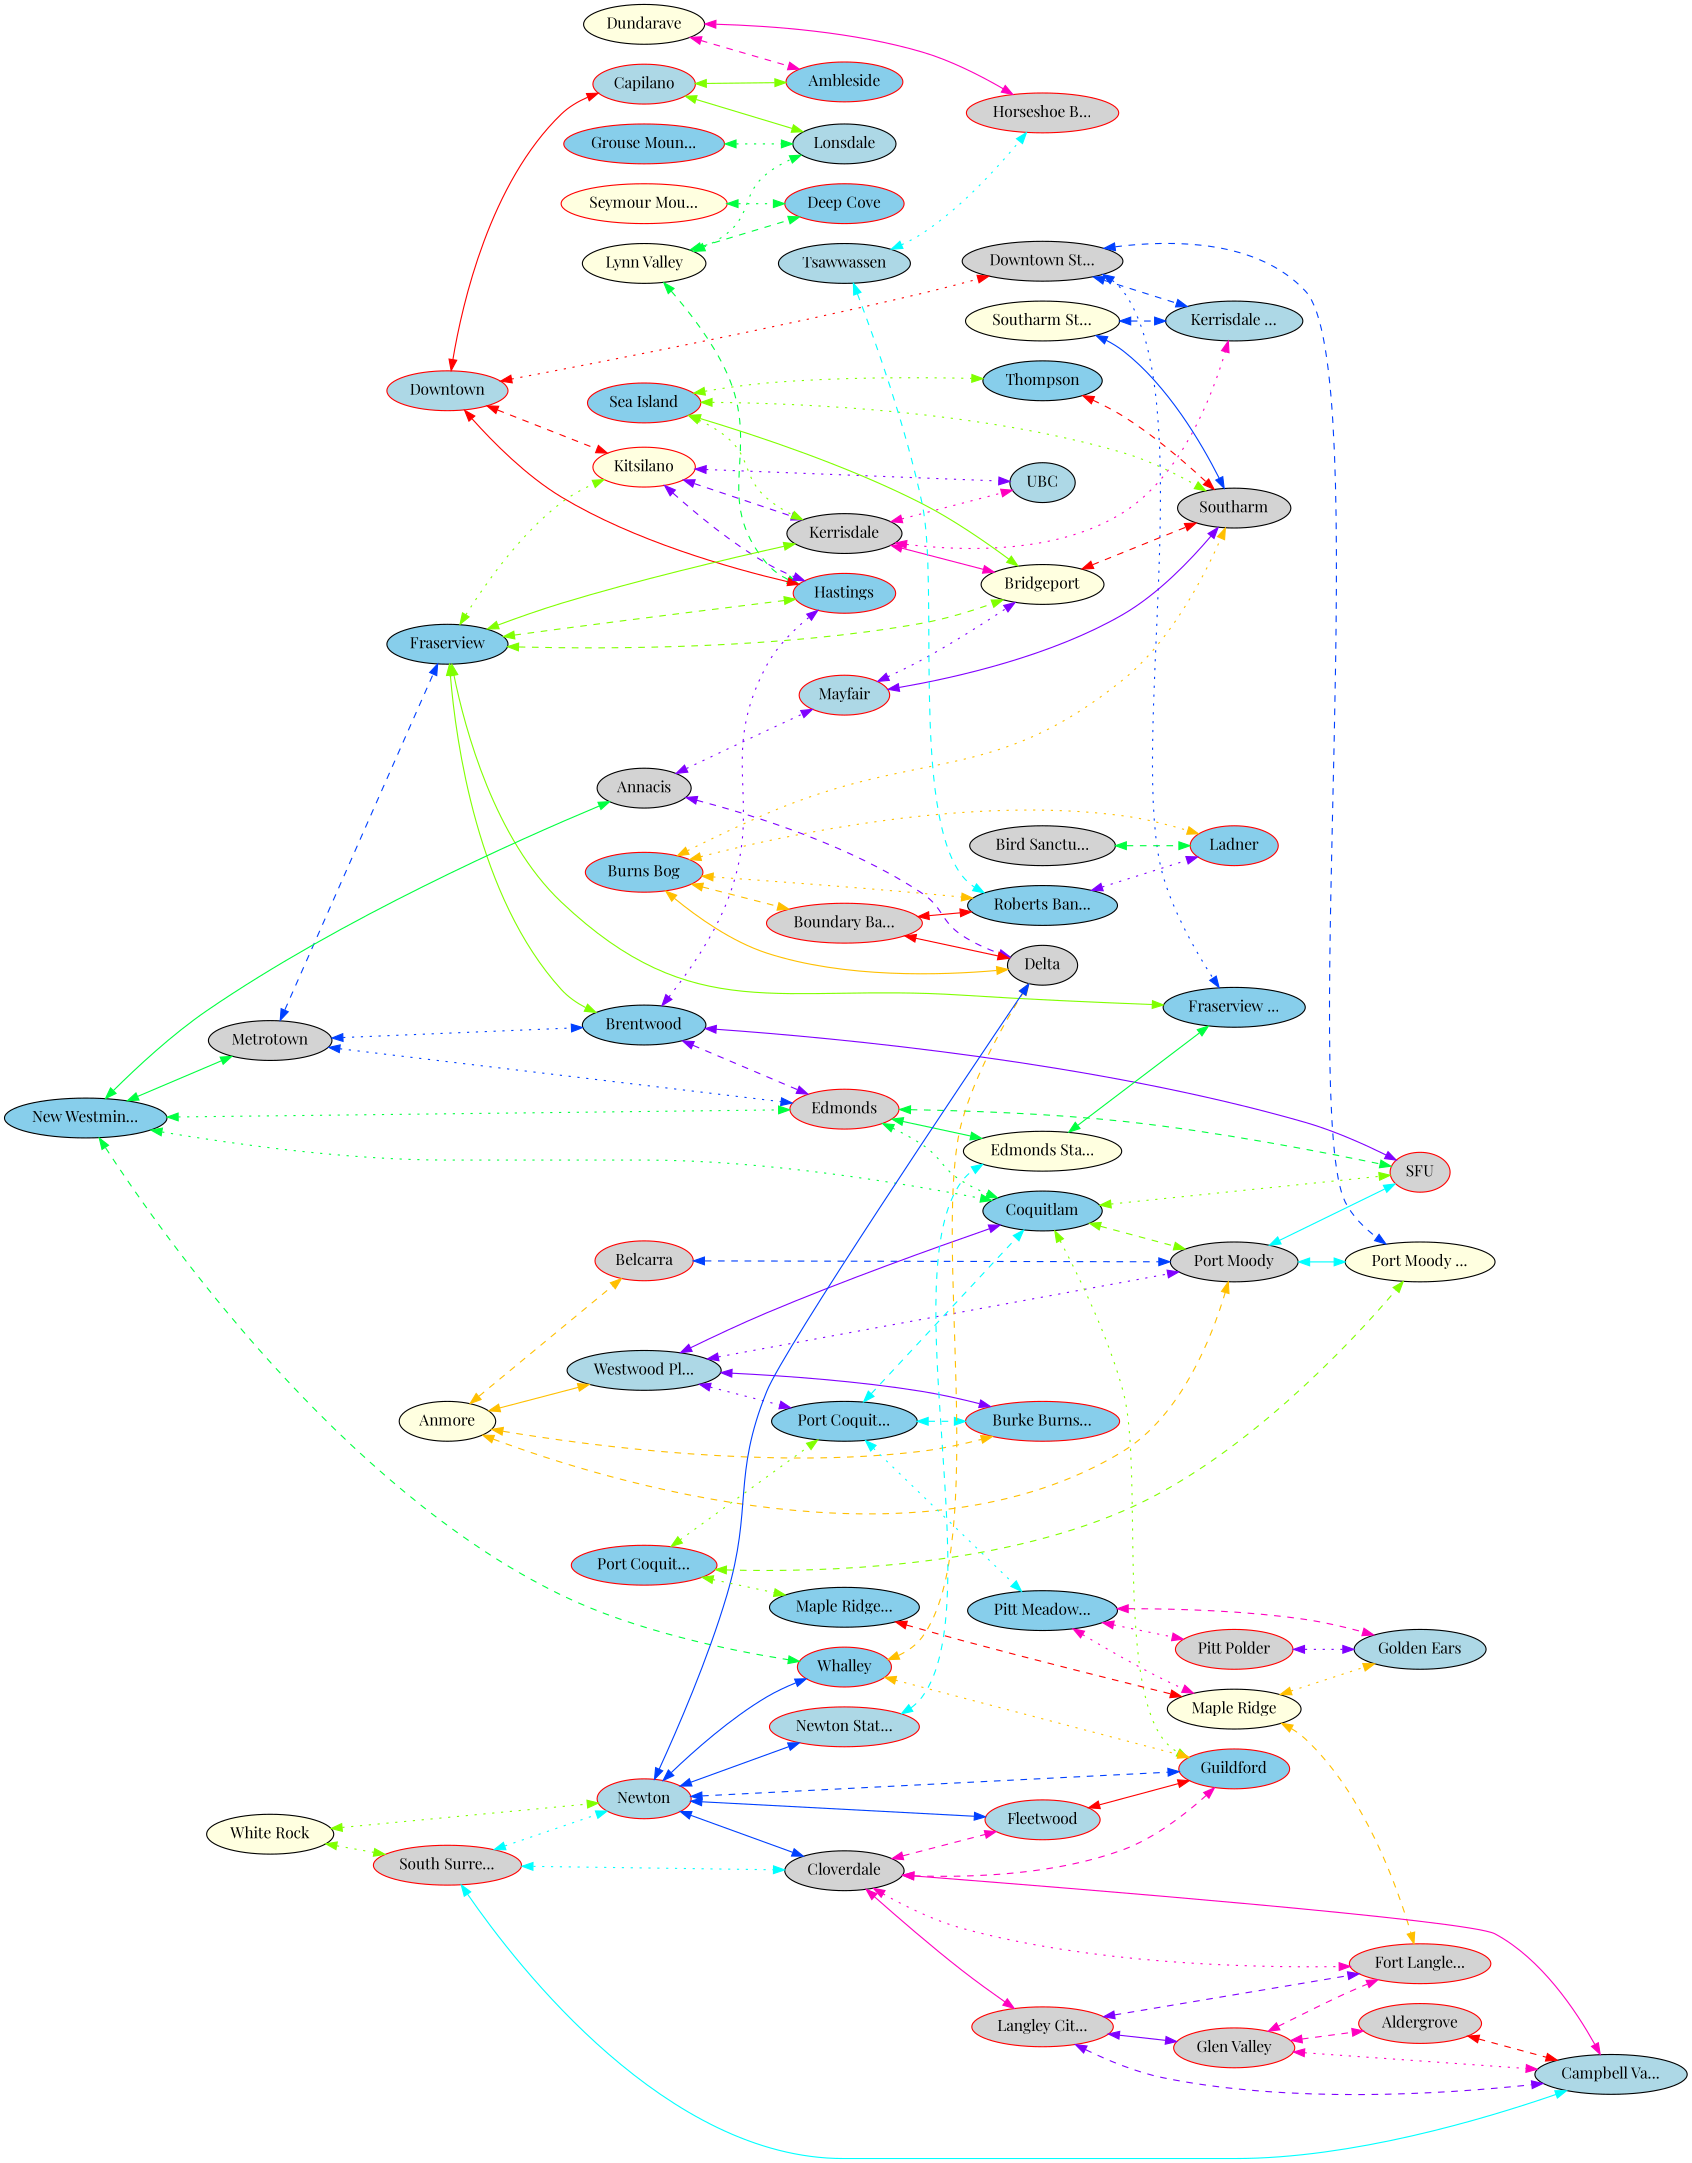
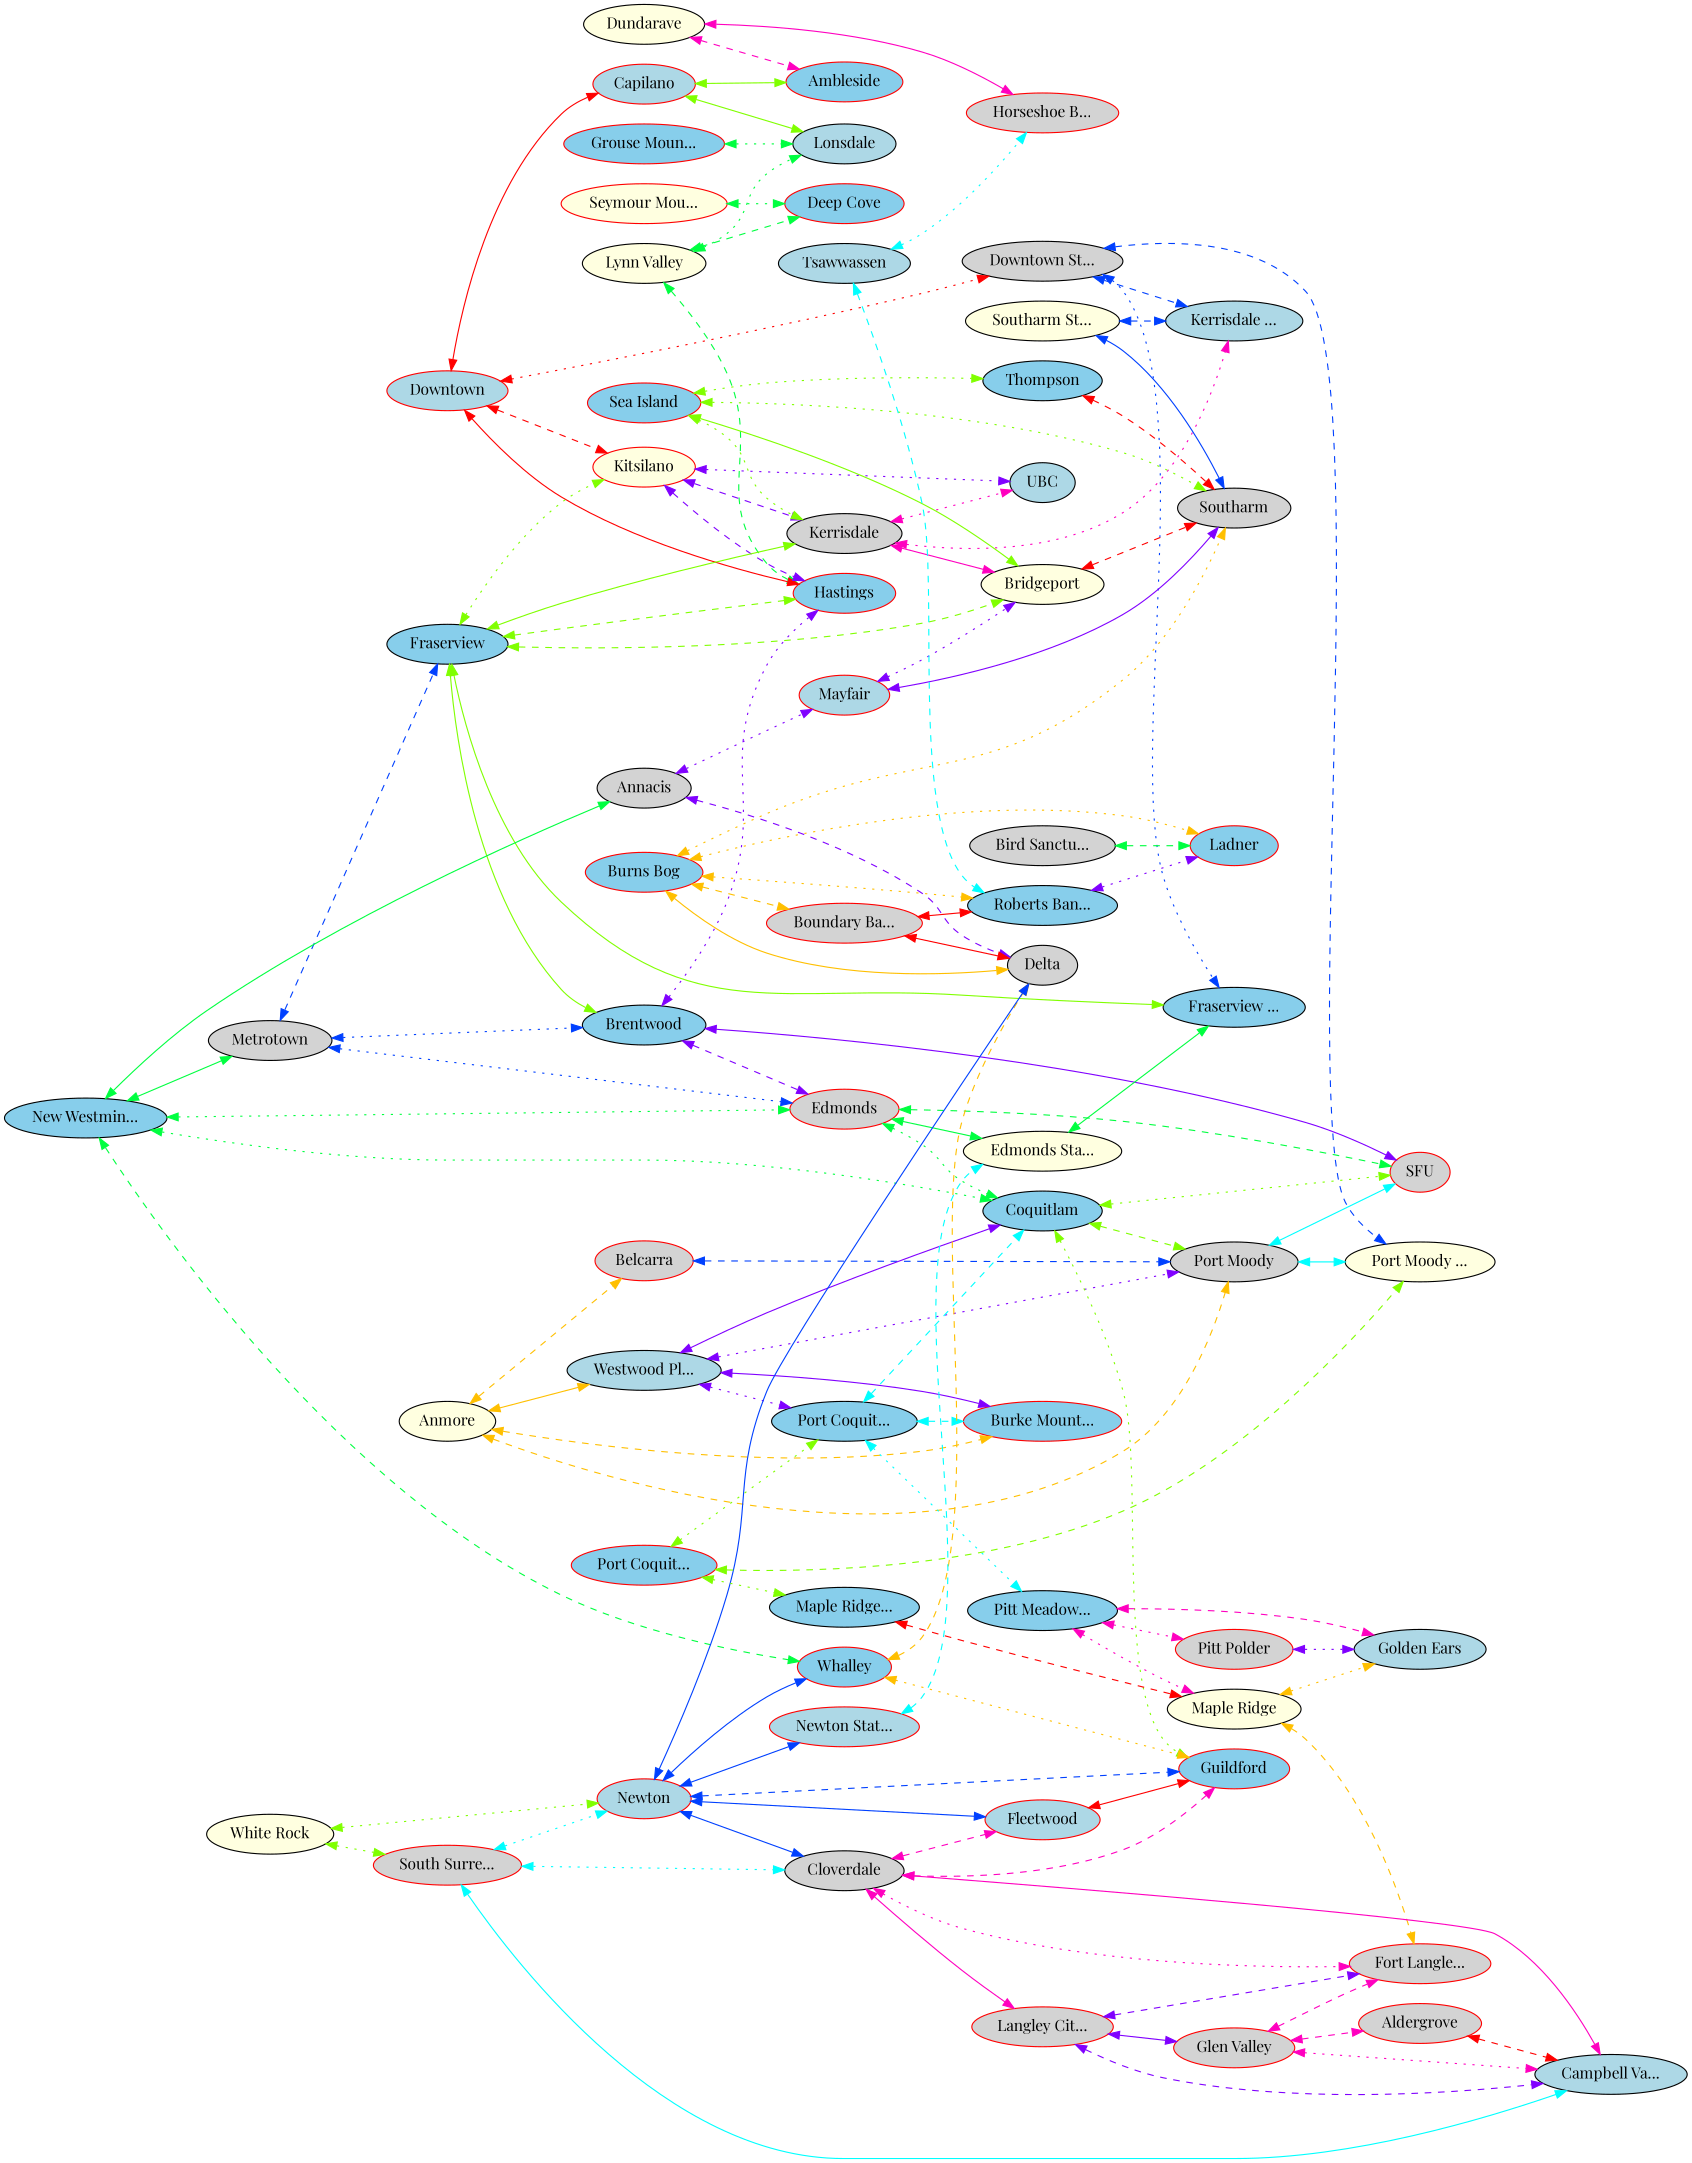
  graph {
    fontname="Playfair Display"
    rankdir=LR
    node [color=black fillcolor=skyblue fontname="Playfair Display" style=filled]
    edge [color="0.25,1,1" dir=both fontname="Playfair Display" style=dotted]
    n1 [color=red fillcolor=lightgrey label="Horseshoe B..."]
    n2 [color=red label="Grouse Moun..."]
    n3 [fillcolor=lightblue label=Lonsdale]
    n4 [color=red fillcolor=lightyellow label="Seymour Mou..."]
    n5 [color=red label="Deep Cove"]
    n6 [color=red label=Ambleside]
    n7 [fillcolor=lightyellow label=Dundarave]
    n8 [color=red fillcolor=lightblue label=Capilano]
    n9 [fillcolor=lightyellow label="Lynn Valley"]
    n10 [color=red label=Hastings]
    n11 [color=red fillcolor=lightgrey label=Belcarra]
    n12 [fillcolor=lightgrey label="Port Moody"]
    n13 [color=red fillcolor=lightgrey label=SFU]
    n14 [fillcolor=lightyellow label="Port Moody ..."]
    n15 [fillcolor=lightyellow label=Anmore]
-   n16 [color=red label="Burke Burns..."]
+   n16 [color=red label="Burke Mount..."]
    n17 [fillcolor=lightblue label="Westwood Pl..."]
    n18 [label=Coquitlam]
    n19 [label="Port Coquit..."]
    n20 [color=red label=Guildford]
    n21 [label="Pitt Meadow..."]
    n22 [color=red fillcolor=lightgrey label="Pitt Polder"]
    n23 [fillcolor=lightblue label="Golden Ears"]
    n24 [fillcolor=lightyellow label="Maple Ridge"]
    n25 [color=red fillcolor=lightgrey label="Fort Langle..."]
    n26 [color=red fillcolor=lightblue label=Downtown]
    n27 [color=red fillcolor=lightyellow label=Kitsilano]
    n28 [fillcolor=lightgrey label="Downtown St..."]
    n29 [fillcolor=lightblue label=UBC]
    n30 [fillcolor=lightgrey label=Kerrisdale]
    n31 [fillcolor=lightblue label="Kerrisdale ..."]
    n32 [label="Fraserview ..."]
    n33 [fillcolor=lightyellow label=Bridgeport]
    n34 [fillcolor=lightgrey label=Southarm]
    n35 [label=Fraserview]
    n36 [label=Brentwood]
    n37 [color=red fillcolor=lightgrey label=Edmonds]
    n38 [fillcolor=lightyellow label="Edmonds Sta..."]
    n39 [fillcolor=lightgrey label=Metrotown]
    n40 [label="New Westmin..."]
    n41 [fillcolor=lightgrey label=Annacis]
    n42 [color=red label=Whalley]
    n43 [color=red fillcolor=lightblue label=Mayfair]
    n44 [fillcolor=lightgrey label=Delta]
    n45 [color=red label="Sea Island"]
    n46 [label=Thompson]
    n47 [fillcolor=lightblue label=Tsawwassen]
    n48 [label="Roberts Ban..."]
    n49 [color=red label=Ladner]
    n50 [fillcolor=lightgrey label="Bird Sanctu..."]
    n51 [color=red label="Burns Bog"]
    n52 [color=red fillcolor=lightgrey label="Boundary Ba..."]
    n53 [color=red fillcolor=lightblue label=Fleetwood]
    n54 [color=red fillcolor=lightblue label=Newton]
    n55 [fillcolor=lightgrey label=Cloverdale]
    n56 [color=red fillcolor=lightblue label="Newton Stat..."]
    n57 [color=red fillcolor=lightgrey label="Langley Cit..."]
    n58 [fillcolor=lightblue label="Campbell Va..."]
    n59 [color=red fillcolor=lightgrey label="Glen Valley"]
    n60 [color=red fillcolor=lightgrey label="South Surre..."]
    n61 [fillcolor=lightyellow label="White Rock"]
    n62 [color=red fillcolor=lightgrey label=Aldergrove]
    n63 [label="Maple Ridge..."]
    n64 [color=red label="Port Coquit..."]
    n65 [fillcolor=lightyellow label="Southarm St..."]
    n2 -- n3 [color="0.375,1,1"]
    n4 -- n5 [color="0.375,1,1"]
    n7 -- n1 [color="0.875,1,1" style=solid]
    n7 -- n6 [color="0.875,1,1" style=dashed]
    n8 -- n3 [style=solid]
    n8 -- n6 [style=solid]
    n9 -- n3 [color="0.375,1,1"]
    n9 -- n5 [color="0.375,1,1" style=dashed]
    n9 -- n10 [color="0.375,1,1" style=dashed]
    n11 -- n12 [color="0.625,1,1" style=dashed]
    n12 -- n13 [color="0.5,1,1" style=solid]
    n12 -- n14 [color="0.5,1,1" style=solid]
    n15 -- n11 [color="0.125,1,1" style=dashed]
    n15 -- n12 [color="0.125,1,1" style=dashed]
    n15 -- n16 [color="0.125,1,1" style=dashed]
    n15 -- n17 [color="0.125,1,1" style=solid]
    n17 -- n12 [color="0.75,1,1"]
    n17 -- n16 [color="0.75,1,1" style=solid]
    n17 -- n18 [color="0.75,1,1" style=solid]
    n17 -- n19 [color="0.75,1,1"]
    n18 -- n12 [style=dashed]
    n18 -- n13
    n18 -- n20
    n19 -- n16 [color="0.5,1,1" style=dashed]
    n19 -- n18 [color="0.5,1,1" style=dashed]
    n19 -- n21 [color="0.5,1,1"]
    n21 -- n22 [color="0.875,1,1"]
    n21 -- n23 [color="0.875,1,1" style=dashed]
    n21 -- n24 [color="0.875,1,1"]
    n22 -- n23 [color="0.75,1,1"]
    n24 -- n23 [color="0.125,1,1"]
    n24 -- n25 [color="0.125,1,1" style=dashed]
    n26 -- n8 [color="1,1,1" style=solid]
    n26 -- n10 [color="1,1,1" style=solid]
    n26 -- n27 [color="1,1,1" style=dashed]
    n26 -- n28 [color="1,1,1"]
    n27 -- n10 [color="0.75,1,1" style=dashed]
    n27 -- n29 [color="0.75,1,1"]
    n27 -- n30 [color="0.75,1,1" style=dashed]
    n28 -- n14 [color="0.625,1,1" style=dashed]
    n28 -- n31 [color="0.625,1,1" style=dashed]
    n28 -- n32 [color="0.625,1,1"]
    n30 -- n29 [color="0.875,1,1"]
    n30 -- n31 [color="0.875,1,1"]
    n30 -- n33 [color="0.875,1,1" style=solid]
    n33 -- n34 [color="1,1,1" style=dashed]
    n35 -- n10 [style=dashed]
    n35 -- n27
    n35 -- n30 [style=solid]
    n35 -- n32 [style=solid]
    n35 -- n33 [style=dashed]
    n35 -- n36 [style=solid]
    n36 -- n10 [color="0.75,1,1"]
    n36 -- n13 [color="0.75,1,1" style=solid]
    n36 -- n37 [color="0.75,1,1" style=dashed]
    n37 -- n13 [color="0.375,1,1" style=dashed]
    n37 -- n18 [color="0.375,1,1"]
    n37 -- n38 [color="0.375,1,1" style=solid]
    n38 -- n32 [color="0.375,1,1" style=solid]
    n39 -- n35 [color="0.625,1,1" style=dashed]
    n39 -- n36 [color="0.625,1,1"]
    n39 -- n37 [color="0.625,1,1"]
    n40 -- n18 [color="0.375,1,1"]
    n40 -- n37 [color="0.375,1,1"]
    n40 -- n39 [color="0.375,1,1" style=solid]
    n40 -- n41 [color="0.375,1,1" style=solid]
    n40 -- n42 [color="0.375,1,1" style=dashed]
    n41 -- n43 [color="0.75,1,1"]
    n41 -- n44 [color="0.75,1,1" style=dashed]
    n42 -- n20 [color="0.125,1,1"]
    n42 -- n44 [color="0.125,1,1" style=dashed]
    n43 -- n33 [color="0.75,1,1"]
    n43 -- n34 [color="0.75,1,1" style=solid]
    n45 -- n30
    n45 -- n33 [style=solid]
    n45 -- n34
    n45 -- n46
    n46 -- n34 [color="1,1,1" style=dashed]
    n47 -- n1 [color="0.5,1,1"]
    n47 -- n48 [color="0.5,1,1" style=dashed]
    n48 -- n49 [color="0.75,1,1"]
    n50 -- n49 [color="0.375,1,1" style=dashed]
    n51 -- n34 [color="0.125,1,1"]
    n51 -- n44 [color="0.125,1,1" style=solid]
    n51 -- n48 [color="0.125,1,1"]
    n51 -- n49 [color="0.125,1,1"]
    n51 -- n52 [color="0.125,1,1" style=dashed]
    n52 -- n44 [color="1,1,1" style=solid]
    n52 -- n48 [color="1,1,1" style=solid]
    n53 -- n20 [color="1,1,1" style=solid]
    n54 -- n20 [color="0.625,1,1" style=dashed]
    n54 -- n42 [color="0.625,1,1" style=solid]
    n54 -- n44 [color="0.625,1,1" style=solid]
    n54 -- n53 [color="0.625,1,1" style=solid]
    n54 -- n55 [color="0.625,1,1" style=solid]
    n54 -- n56 [color="0.625,1,1" style=solid]
    n55 -- n20 [color="0.875,1,1" style=dashed]
    n55 -- n25 [color="0.875,1,1"]
    n55 -- n53 [color="0.875,1,1" style=dashed]
    n55 -- n57 [color="0.875,1,1" style=solid]
    n55 -- n58 [color="0.875,1,1" style=solid]
    n56 -- n38 [color="0.5,1,1" style=dashed]
    n57 -- n25 [color="0.75,1,1" style=dashed]
    n57 -- n58 [color="0.75,1,1" style=dashed]
    n57 -- n59 [color="0.75,1,1" style=solid]
    n59 -- n25 [color="0.875,1,1" style=dashed]
    n59 -- n58 [color="0.875,1,1"]
    n59 -- n62 [color="0.875,1,1" style=dashed]
    n60 -- n54 [color="0.5,1,1"]
    n60 -- n55 [color="0.5,1,1"]
    n60 -- n58 [color="0.5,1,1" style=solid]
    n61 -- n54
    n61 -- n60
    n62 -- n58 [color="1,1,1" style=dashed]
    n63 -- n24 [color="1,1,1" style=dashed]
    n64 -- n14 [style=dashed]
    n64 -- n19
    n64 -- n63
    n65 -- n31 [color="0.625,1,1" style=dashed]
    n65 -- n34 [color="0.625,1,1" style=solid]
  }
